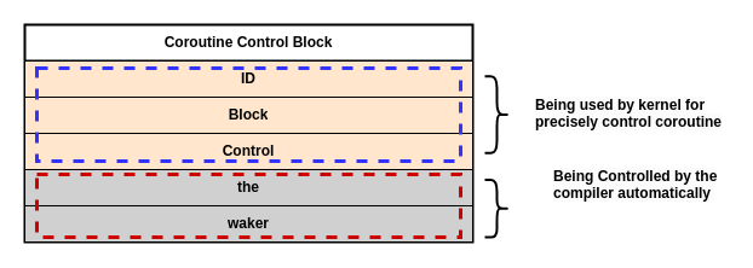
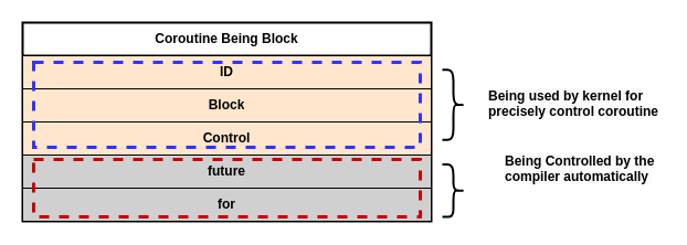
  <mxCell id="0" />
  <mxCell id="1" parent="0" />
- <mxCell id="2" value="Coroutine Control Block" style="swimlane;fontStyle=1;childLayout=stackLayout;horizontal=1;startSize=30;horizontalStack=0;resizeParent=1;resizeParentMax=0;resizeLast=0;collapsible=1;marginBottom=0;whiteSpace=wrap;html=1;strokeWidth=2;" vertex="1" parent="1"><mxGeometry x="20" y="20" width="370" height="180" as="geometry" /></mxCell>
+ <mxCell id="2" value="Coroutine Being Block" style="swimlane;fontStyle=1;childLayout=stackLayout;horizontal=1;startSize=30;horizontalStack=0;resizeParent=1;resizeParentMax=0;resizeLast=0;collapsible=1;marginBottom=0;whiteSpace=wrap;html=1;strokeWidth=2;" vertex="1" parent="1"><mxGeometry x="20" y="20" width="370" height="180" as="geometry" /></mxCell>
  <mxCell id="3" value="ID" style="text;strokeColor=default;fillColor=#FFE6CC;align=center;verticalAlign=middle;spacingLeft=4;spacingRight=4;overflow=hidden;points=[[0,0.5],[1,0.5]];portConstraint=eastwest;rotatable=0;whiteSpace=wrap;html=1;labelBorderColor=none;fontStyle=1" vertex="1" parent="2"><mxGeometry y="30" width="370" height="30" as="geometry" /></mxCell>
  <mxCell id="4" value="Block" style="text;strokeColor=default;fillColor=#FFE6CC;align=center;verticalAlign=middle;spacingLeft=4;spacingRight=4;overflow=hidden;points=[[0,0.5],[1,0.5]];portConstraint=eastwest;rotatable=0;whiteSpace=wrap;html=1;fontStyle=1" vertex="1" parent="2"><mxGeometry y="60" width="370" height="30" as="geometry" /></mxCell>
  <mxCell id="5" value="Control" style="text;strokeColor=default;fillColor=#FFE6CC;align=center;verticalAlign=middle;spacingLeft=4;spacingRight=4;overflow=hidden;points=[[0,0.5],[1,0.5]];portConstraint=eastwest;rotatable=0;whiteSpace=wrap;html=1;fontStyle=1" vertex="1" parent="2"><mxGeometry y="90" width="370" height="30" as="geometry" /></mxCell>
- <mxCell id="6" value="the" style="text;strokeColor=default;fillColor=#D0D0D0;align=center;verticalAlign=middle;spacingLeft=4;spacingRight=4;overflow=hidden;points=[[0,0.5],[1,0.5]];portConstraint=eastwest;rotatable=0;whiteSpace=wrap;html=1;fontStyle=1" vertex="1" parent="2"><mxGeometry y="120" width="370" height="30" as="geometry" /></mxCell>
- <mxCell id="7" value="waker" style="text;strokeColor=default;fillColor=#D0D0D0;align=center;verticalAlign=middle;spacingLeft=4;spacingRight=4;overflow=hidden;points=[[0,0.5],[1,0.5]];portConstraint=eastwest;rotatable=0;whiteSpace=wrap;html=1;fontStyle=1" vertex="1" parent="2"><mxGeometry y="150" width="370" height="30" as="geometry" /></mxCell>
+ <mxCell id="6" value="future" style="text;strokeColor=default;fillColor=#D0D0D0;align=center;verticalAlign=middle;spacingLeft=4;spacingRight=4;overflow=hidden;points=[[0,0.5],[1,0.5]];portConstraint=eastwest;rotatable=0;whiteSpace=wrap;html=1;fontStyle=1" vertex="1" parent="2"><mxGeometry y="120" width="370" height="30" as="geometry" /></mxCell>
+ <mxCell id="7" value="for" style="text;strokeColor=default;fillColor=#D0D0D0;align=center;verticalAlign=middle;spacingLeft=4;spacingRight=4;overflow=hidden;points=[[0,0.5],[1,0.5]];portConstraint=eastwest;rotatable=0;whiteSpace=wrap;html=1;fontStyle=1" vertex="1" parent="2"><mxGeometry y="150" width="370" height="30" as="geometry" /></mxCell>
  <mxCell id="8" value="" style="rounded=0;whiteSpace=wrap;html=1;fillColor=none;dashed=1;strokeColor=#3333FF;strokeWidth=3;fontStyle=1" vertex="1" parent="1"><mxGeometry x="30" y="56" width="350" height="77" as="geometry" /></mxCell>
  <mxCell id="9" value="" style="rounded=0;whiteSpace=wrap;html=1;fillColor=none;dashed=1;strokeColor=#CC0000;strokeWidth=3;fontStyle=1" vertex="1" parent="1"><mxGeometry x="30" y="144" width="350" height="52" as="geometry" /></mxCell>
  <mxCell id="10" value="" style="shape=curlyBracket;whiteSpace=wrap;html=1;rounded=1;flipH=1;labelPosition=right;verticalLabelPosition=middle;align=left;verticalAlign=middle;strokeWidth=2;fontStyle=1" vertex="1" parent="1"><mxGeometry x="400" y="62.75" width="20" height="63.5" as="geometry" /></mxCell>
  <mxCell id="11" value="" style="shape=curlyBracket;whiteSpace=wrap;html=1;rounded=1;flipH=1;labelPosition=right;verticalLabelPosition=middle;align=left;verticalAlign=middle;strokeWidth=2;fontStyle=1" vertex="1" parent="1"><mxGeometry x="400" y="148.5" width="20" height="47.5" as="geometry" /></mxCell>
  <mxCell id="12" value="&lt;span style=&quot;color: rgb(0, 0, 0); font-family: Helvetica; font-size: 12px; font-style: normal; font-variant-ligatures: normal; font-variant-caps: normal; font-weight: 700; letter-spacing: normal; orphans: 2; text-align: center; text-indent: 0px; text-transform: none; widows: 2; word-spacing: 0px; -webkit-text-stroke-width: 0px; background-color: rgb(251, 251, 251); text-decoration-thickness: initial; text-decoration-style: initial; text-decoration-color: initial; float: none; display: inline !important;&quot;&gt;Being Controlled by the compiler automatically&amp;nbsp;&lt;br&gt;&lt;/span&gt;" style="text;whiteSpace=wrap;html=1;" vertex="1" parent="1"><mxGeometry x="455" y="132.25" width="140" height="40" as="geometry" /></mxCell>
  <mxCell id="13" value="&lt;span style=&quot;orphans: 2; text-align: center; text-indent: 0px; widows: 2; background-color: rgb(251, 251, 251); text-decoration-thickness: initial; text-decoration-style: initial; text-decoration-color: initial; float: none; display: inline !important;&quot;&gt;&lt;b&gt;Being used&amp;nbsp;&lt;/b&gt;&lt;b style=&quot;border-color: var(--border-color);&quot;&gt;by kernel&lt;/b&gt;&lt;b&gt;&amp;nbsp;for precisely control coroutine&lt;/b&gt;&lt;br&gt;&lt;/span&gt;" style="text;whiteSpace=wrap;html=1;" vertex="1" parent="1"><mxGeometry x="440" y="72.87" width="160" height="43.25" as="geometry" /></mxCell>
